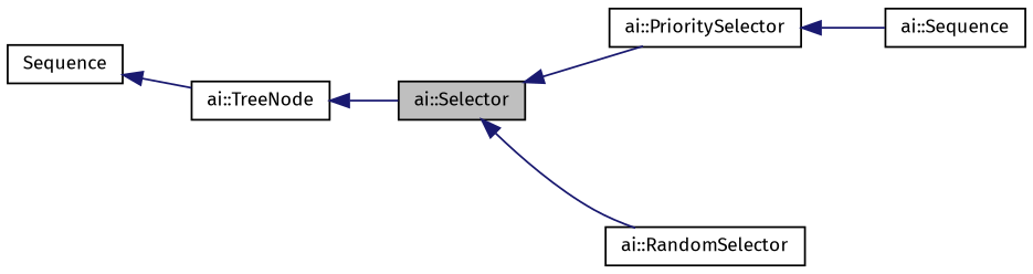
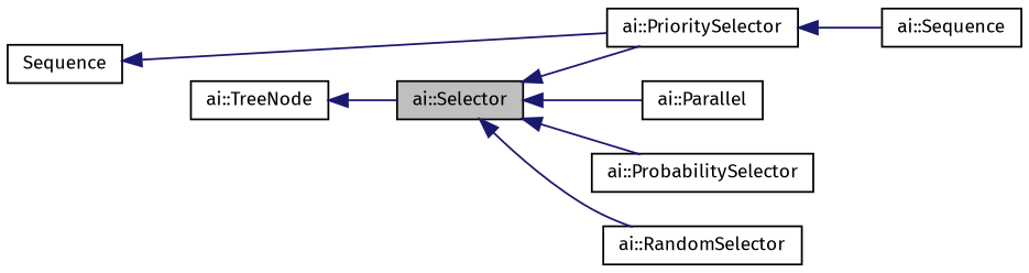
  digraph {
    fontname="Fira Sans"
    rankdir=LR
    node [color=black fillcolor=white fontname="Fira Sans" fontsize=10 shape=record style=filled]
    edge [color=midnightblue dir=back fontname="Fira Sans" fontsize=10 labelfontname=Helvetica labelfontsize=10 style=solid]
    n1 [fillcolor=grey75 fontcolor=black height=0.2 label="ai::Selector" width=0.4]
+   n2 [height=0.2 label="ai::Parallel" width=0.4]
    n3 [height=0.2 label="ai::PrioritySelector" width=0.4]
+   n4 [height=0.2 label="ai::ProbabilitySelector" width=0.4]
    n5 [height=0.2 label="ai::RandomSelector" width=0.4]
    n6 [height=0.2 label="ai::Sequence" width=0.4]
    n7 [height=0.2 label="ai::TreeNode" width=0.4]
    n8 [height=0.2 label=Sequence width=0.4]
+   n1 -> n2
    n1 -> n3
+   n1 -> n4
    n1 -> n5
    n3 -> n6
    n7 -> n1
-   n8 -> n7
+   n8 -> n3
  }
